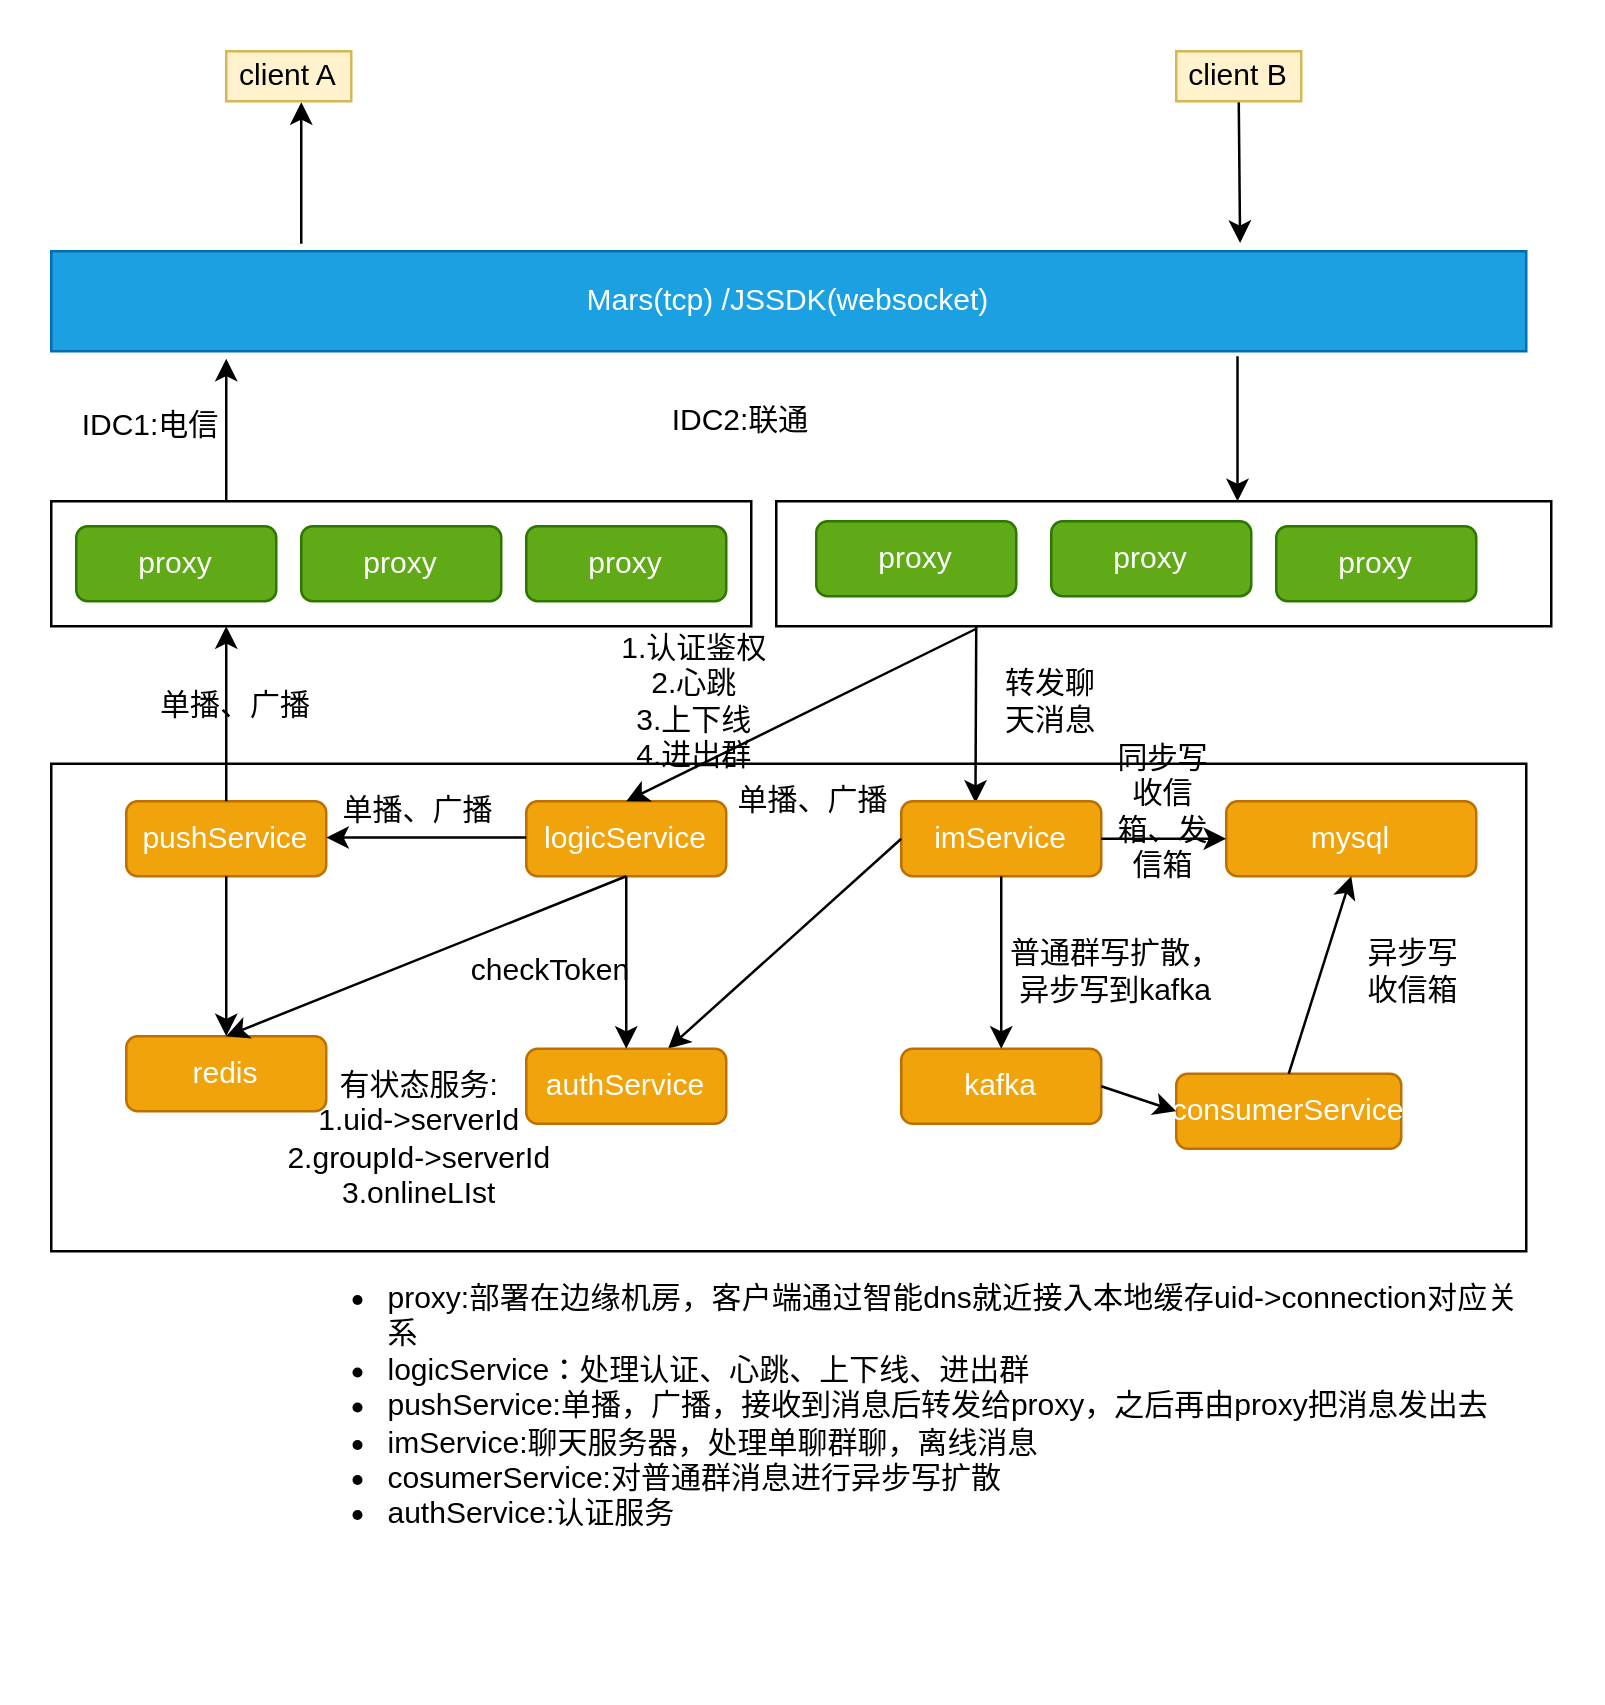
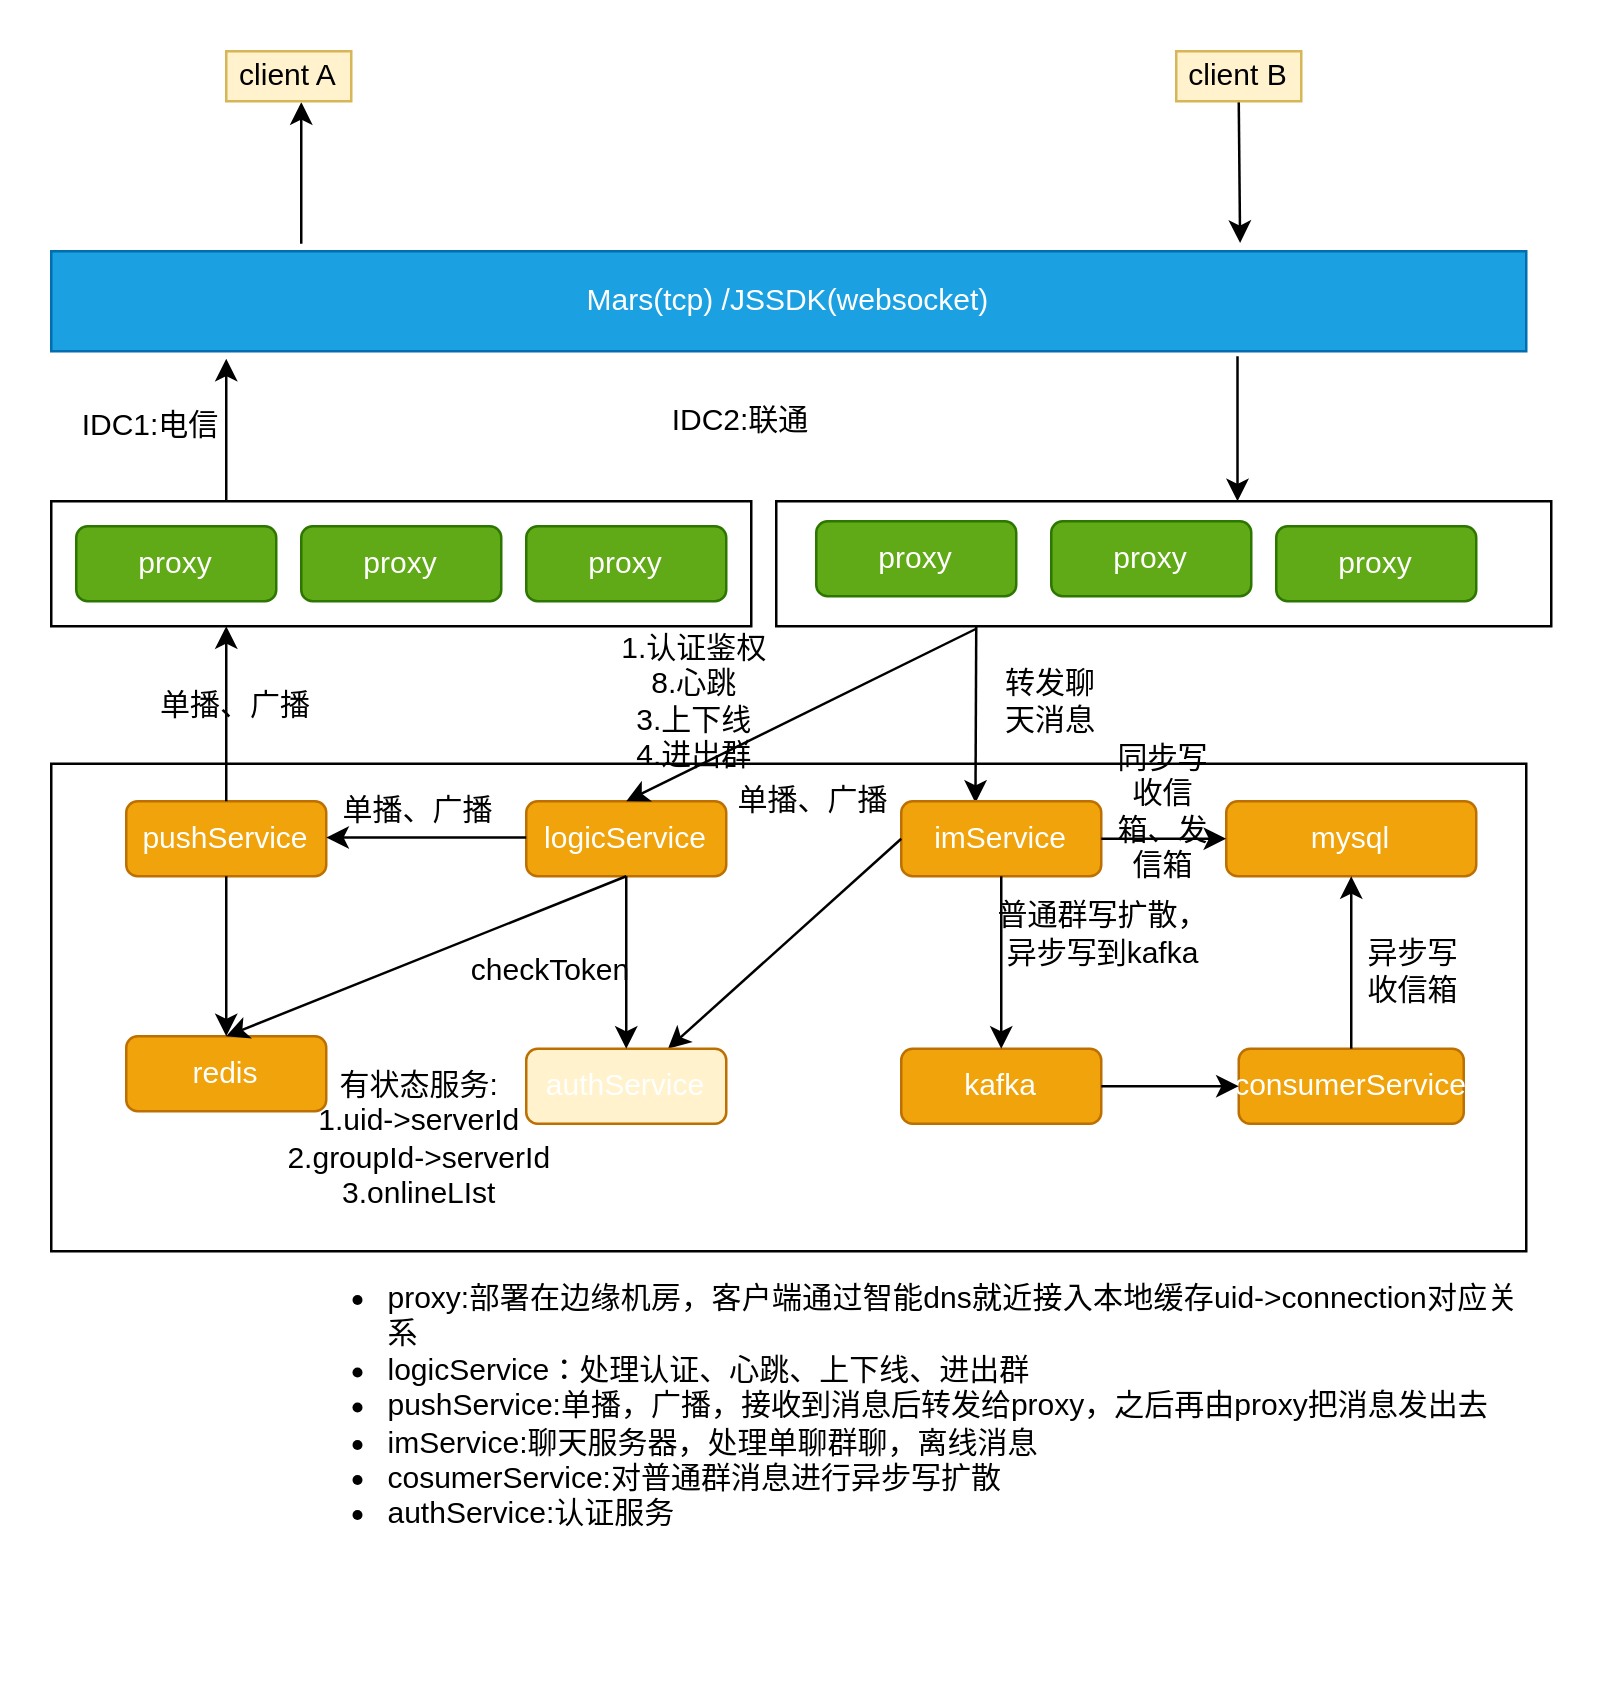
  <mxCell id="0" />
  <mxCell id="1" parent="0" />
  <mxCell id="2" value="" style="rounded=0;whiteSpace=wrap;html=1;" parent="1" vertex="1"><mxGeometry x="20" y="305" width="590" height="195" as="geometry" /></mxCell>
  <mxCell id="3" value="" style="rounded=0;whiteSpace=wrap;html=1;" parent="1" vertex="1"><mxGeometry x="20" y="200" width="280" height="50" as="geometry" /></mxCell>
  <mxCell id="4" value="Mars(tcp) /JSSDK(websocket)" style="rounded=0;whiteSpace=wrap;html=1;fillColor=#1ba1e2;strokeColor=#006EAF;fontColor=#ffffff;" parent="1" vertex="1"><mxGeometry x="20" y="100" width="590" height="40" as="geometry" /></mxCell>
  <mxCell id="5" value="proxy" style="rounded=1;whiteSpace=wrap;html=1;fillColor=#60a917;strokeColor=#2D7600;fontColor=#ffffff;" parent="1" vertex="1"><mxGeometry x="30" y="210" width="80" height="30" as="geometry" /></mxCell>
  <mxCell id="6" value="proxy" style="rounded=1;whiteSpace=wrap;html=1;fillColor=#60a917;strokeColor=#2D7600;fontColor=#ffffff;" parent="1" vertex="1"><mxGeometry x="120" y="210" width="80" height="30" as="geometry" /></mxCell>
  <mxCell id="7" value="IDC1:电信" style="text;html=1;strokeColor=none;fillColor=none;align=center;verticalAlign=middle;whiteSpace=wrap;rounded=0;" parent="1" vertex="1"><mxGeometry x="30" y="160" width="60" height="20" as="geometry" /></mxCell>
  <mxCell id="8" value="" style="rounded=0;whiteSpace=wrap;html=1;" parent="1" vertex="1"><mxGeometry x="310" y="200" width="310" height="50" as="geometry" /></mxCell>
  <mxCell id="9" value="proxy" style="rounded=1;whiteSpace=wrap;html=1;fillColor=#60a917;strokeColor=#2D7600;fontColor=#ffffff;" parent="1" vertex="1"><mxGeometry x="326" y="208" width="80" height="30" as="geometry" /></mxCell>
  <mxCell id="10" value="proxy" style="rounded=1;whiteSpace=wrap;html=1;fillColor=#60a917;strokeColor=#2D7600;fontColor=#ffffff;" parent="1" vertex="1"><mxGeometry x="420" y="208" width="80" height="30" as="geometry" /></mxCell>
  <mxCell id="11" value="IDC2:联通" style="text;html=1;strokeColor=none;fillColor=none;align=center;verticalAlign=middle;whiteSpace=wrap;rounded=0;" parent="1" vertex="1"><mxGeometry x="266" y="158" width="60" height="20" as="geometry" /></mxCell>
  <mxCell id="12" value="logicService" style="rounded=1;whiteSpace=wrap;html=1;fillColor=#f0a30a;strokeColor=#BD7000;fontColor=#ffffff;" parent="1" vertex="1"><mxGeometry x="210" y="320" width="80" height="30" as="geometry" /></mxCell>
  <mxCell id="13" value="redis" style="rounded=1;whiteSpace=wrap;html=1;fillColor=#f0a30a;strokeColor=#BD7000;fontColor=#ffffff;" parent="1" vertex="1"><mxGeometry x="50" y="414" width="80" height="30" as="geometry" /></mxCell>
  <mxCell id="14" value="pushService" style="rounded=1;whiteSpace=wrap;html=1;fillColor=#f0a30a;strokeColor=#BD7000;fontColor=#ffffff;" parent="1" vertex="1"><mxGeometry x="50" y="320" width="80" height="30" as="geometry" /></mxCell>
  <mxCell id="15" value="" style="endArrow=classic;html=1;entryX=0.5;entryY=0;entryDx=0;entryDy=0;" parent="1" target="12" edge="1"><mxGeometry width="50" height="50" relative="1" as="geometry"><mxPoint x="390" y="251" as="sourcePoint" /><mxPoint x="70" y="500" as="targetPoint" /></mxGeometry></mxCell>
  <mxCell id="16" value="" style="endArrow=classic;html=1;entryX=0.371;entryY=0.022;entryDx=0;entryDy=0;entryPerimeter=0;" parent="1" target="18" edge="1"><mxGeometry width="50" height="50" relative="1" as="geometry"><mxPoint x="390" y="250" as="sourcePoint" /><mxPoint x="70" y="500" as="targetPoint" /></mxGeometry></mxCell>
- <mxCell id="17" value="1.认证鉴权&lt;br&gt;2.心跳&lt;br&gt;3.上下线&lt;br&gt;4.进出群" style="text;html=1;strokeColor=none;fillColor=none;align=center;verticalAlign=middle;whiteSpace=wrap;rounded=0;" parent="1" vertex="1"><mxGeometry x="209" y="270" width="137" height="20" as="geometry" /></mxCell>
+ <mxCell id="17" value="1.认证鉴权&lt;br&gt;8.心跳&lt;br&gt;3.上下线&lt;br&gt;4.进出群" style="text;html=1;strokeColor=none;fillColor=none;align=center;verticalAlign=middle;whiteSpace=wrap;rounded=0;" parent="1" vertex="1"><mxGeometry x="209" y="270" width="137" height="20" as="geometry" /></mxCell>
  <mxCell id="18" value="imService" style="rounded=1;whiteSpace=wrap;html=1;fillColor=#f0a30a;strokeColor=#BD7000;fontColor=#ffffff;" parent="1" vertex="1"><mxGeometry x="360" y="320" width="80" height="30" as="geometry" /></mxCell>
  <mxCell id="19" value="转发聊天消息" style="text;html=1;strokeColor=none;fillColor=none;align=center;verticalAlign=middle;whiteSpace=wrap;rounded=0;" parent="1" vertex="1"><mxGeometry x="400" y="270" width="40" height="20" as="geometry" /></mxCell>
  <mxCell id="20" value="" style="endArrow=classic;html=1;exitX=0;exitY=0.5;exitDx=0;exitDy=0;" parent="1" source="18" target="27" edge="1"><mxGeometry width="50" height="50" relative="1" as="geometry"><mxPoint x="20" y="550" as="sourcePoint" /><mxPoint x="70" y="500" as="targetPoint" /></mxGeometry></mxCell>
  <mxCell id="21" value="" style="endArrow=classic;html=1;exitX=0;exitY=0.75;exitDx=0;exitDy=0;entryX=1;entryY=0.75;entryDx=0;entryDy=0;" parent="1" edge="1"><mxGeometry width="50" height="50" relative="1" as="geometry"><mxPoint x="210" y="334.5" as="sourcePoint" /><mxPoint x="130" y="334.5" as="targetPoint" /></mxGeometry></mxCell>
  <mxCell id="22" value="单播、广播" style="text;html=1;strokeColor=none;fillColor=none;align=center;verticalAlign=middle;whiteSpace=wrap;rounded=0;" parent="1" vertex="1"><mxGeometry x="290" y="310" width="70" height="20" as="geometry" /></mxCell>
  <mxCell id="23" value="单播、广播" style="text;html=1;strokeColor=none;fillColor=none;align=center;verticalAlign=middle;whiteSpace=wrap;rounded=0;" parent="1" vertex="1"><mxGeometry x="132" y="314" width="70" height="20" as="geometry" /></mxCell>
  <mxCell id="24" value="" style="endArrow=classic;html=1;exitX=0.5;exitY=0;exitDx=0;exitDy=0;entryX=0.25;entryY=1;entryDx=0;entryDy=0;" parent="1" source="14" target="3" edge="1"><mxGeometry width="50" height="50" relative="1" as="geometry"><mxPoint x="20" y="550" as="sourcePoint" /><mxPoint x="90" y="260" as="targetPoint" /></mxGeometry></mxCell>
  <mxCell id="25" value="单播、广播" style="text;html=1;strokeColor=none;fillColor=none;align=center;verticalAlign=middle;whiteSpace=wrap;rounded=0;" parent="1" vertex="1"><mxGeometry x="59" y="272" width="70" height="20" as="geometry" /></mxCell>
  <mxCell id="26" value="" style="endArrow=classic;html=1;exitX=0.5;exitY=1;exitDx=0;exitDy=0;" parent="1" source="14" target="13" edge="1"><mxGeometry width="50" height="50" relative="1" as="geometry"><mxPoint x="20" y="550" as="sourcePoint" /><mxPoint x="70" y="500" as="targetPoint" /></mxGeometry></mxCell>
- <mxCell id="27" value="authService" style="rounded=1;whiteSpace=wrap;html=1;fillColor=#f0a30a;strokeColor=#BD7000;fontColor=#ffffff;" parent="1" vertex="1"><mxGeometry x="210" y="419" width="80" height="30" as="geometry" /></mxCell>
+ <mxCell id="27" value="authService" style="rounded=1;whiteSpace=wrap;html=1;fillColor=#fff2cc;strokeColor=#BD7000;fontColor=#ffffff;" parent="1" vertex="1"><mxGeometry x="210" y="419" width="80" height="30" as="geometry" /></mxCell>
  <mxCell id="28" value="" style="endArrow=classic;html=1;entryX=0.5;entryY=0;entryDx=0;entryDy=0;exitX=0.5;exitY=1;exitDx=0;exitDy=0;" parent="1" source="12" target="27" edge="1"><mxGeometry width="50" height="50" relative="1" as="geometry"><mxPoint x="20" y="550" as="sourcePoint" /><mxPoint x="70" y="500" as="targetPoint" /></mxGeometry></mxCell>
  <mxCell id="29" value="checkToken" style="text;html=1;strokeColor=none;fillColor=none;align=center;verticalAlign=middle;whiteSpace=wrap;rounded=0;" parent="1" vertex="1"><mxGeometry x="200" y="377.5" width="40" height="20" as="geometry" /></mxCell>
  <mxCell id="30" value="有状态服务:&lt;br&gt;1.uid-&amp;gt;serverId&lt;br&gt;2.groupId-&amp;gt;serverId&lt;br&gt;3.onlineLIst" style="text;html=1;strokeColor=none;fillColor=none;align=center;verticalAlign=middle;whiteSpace=wrap;rounded=0;" parent="1" vertex="1"><mxGeometry x="105.5" y="430" width="123" height="50" as="geometry" /></mxCell>
  <mxCell id="31" value="" style="endArrow=classic;html=1;exitX=0.25;exitY=0;exitDx=0;exitDy=0;" parent="1" source="3" edge="1"><mxGeometry width="50" height="50" relative="1" as="geometry"><mxPoint x="91" y="143" as="sourcePoint" /><mxPoint x="90" y="143" as="targetPoint" /></mxGeometry></mxCell>
  <mxCell id="32" value="" style="endArrow=classic;html=1;entryX=0.75;entryY=0;entryDx=0;entryDy=0;" parent="1" edge="1"><mxGeometry width="50" height="50" relative="1" as="geometry"><mxPoint x="494.5" y="142" as="sourcePoint" /><mxPoint x="494.5" y="200" as="targetPoint" /></mxGeometry></mxCell>
  <mxCell id="33" value="" style="endArrow=classic;html=1;entryX=0.5;entryY=1;entryDx=0;entryDy=0;" parent="1" edge="1"><mxGeometry width="50" height="50" relative="1" as="geometry"><mxPoint x="120" y="97" as="sourcePoint" /><mxPoint x="120" y="40.35" as="targetPoint" /></mxGeometry></mxCell>
  <mxCell id="34" value="" style="endArrow=classic;html=1;exitX=0.5;exitY=1;exitDx=0;exitDy=0;entryX=0.806;entryY=-0.083;entryDx=0;entryDy=0;entryPerimeter=0;" parent="1" source="36" target="4" edge="1"><mxGeometry width="50" height="50" relative="1" as="geometry"><mxPoint x="408" y="40.35" as="sourcePoint" /><mxPoint x="419" y="208" as="targetPoint" /></mxGeometry></mxCell>
  <mxCell id="35" value="client A" style="rounded=0;whiteSpace=wrap;html=1;fillColor=#fff2cc;strokeColor=#d6b656;" parent="1" vertex="1"><mxGeometry x="90" y="20" width="50" height="20" as="geometry" /></mxCell>
  <mxCell id="36" value="client B" style="rounded=0;whiteSpace=wrap;html=1;fillColor=#fff2cc;strokeColor=#d6b656;" parent="1" vertex="1"><mxGeometry x="470" y="20" width="50" height="20" as="geometry" /></mxCell>
  <mxCell id="37" style="edgeStyle=orthogonalEdgeStyle;rounded=0;orthogonalLoop=1;jettySize=auto;html=1;exitX=0.5;exitY=1;exitDx=0;exitDy=0;" parent="1" source="29" target="29" edge="1"><mxGeometry relative="1" as="geometry" /></mxCell>
  <mxCell id="38" value="kafka" style="rounded=1;whiteSpace=wrap;html=1;fillColor=#f0a30a;strokeColor=#BD7000;fontColor=#ffffff;" parent="1" vertex="1"><mxGeometry x="360" y="419" width="80" height="30" as="geometry" /></mxCell>
  <mxCell id="39" value="mysql" style="rounded=1;whiteSpace=wrap;html=1;fillColor=#f0a30a;strokeColor=#BD7000;fontColor=#ffffff;" parent="1" vertex="1"><mxGeometry x="490" y="320" width="100" height="30" as="geometry" /></mxCell>
- <mxCell id="40" value="consumerService" style="rounded=1;whiteSpace=wrap;html=1;fillColor=#f0a30a;strokeColor=#BD7000;fontColor=#ffffff;" parent="1" vertex="1"><mxGeometry x="470" y="429" width="90" height="30" as="geometry" /></mxCell>
+ <mxCell id="40" value="consumerService" style="rounded=1;whiteSpace=wrap;html=1;fillColor=#f0a30a;strokeColor=#BD7000;fontColor=#ffffff;" parent="1" vertex="1"><mxGeometry x="495" y="419" width="90" height="30" as="geometry" /></mxCell>
  <mxCell id="41" value="" style="endArrow=classic;html=1;exitX=0.5;exitY=1;exitDx=0;exitDy=0;" parent="1" source="18" target="38" edge="1"><mxGeometry width="50" height="50" relative="1" as="geometry"><mxPoint x="433" y="550" as="sourcePoint" /><mxPoint x="483" y="500" as="targetPoint" /></mxGeometry></mxCell>
  <mxCell id="42" value="" style="endArrow=classic;html=1;exitX=1;exitY=0.5;exitDx=0;exitDy=0;" parent="1" source="18" target="39" edge="1"><mxGeometry width="50" height="50" relative="1" as="geometry"><mxPoint x="20" y="550" as="sourcePoint" /><mxPoint x="70" y="500" as="targetPoint" /></mxGeometry></mxCell>
  <mxCell id="43" value="" style="endArrow=classic;html=1;exitX=0.5;exitY=0;exitDx=0;exitDy=0;entryX=0.5;entryY=1;entryDx=0;entryDy=0;" parent="1" source="40" target="39" edge="1"><mxGeometry width="50" height="50" relative="1" as="geometry"><mxPoint x="20" y="550" as="sourcePoint" /><mxPoint x="70" y="500" as="targetPoint" /></mxGeometry></mxCell>
  <mxCell id="44" value="proxy" style="rounded=1;whiteSpace=wrap;html=1;fillColor=#60a917;strokeColor=#2D7600;fontColor=#ffffff;" parent="1" vertex="1"><mxGeometry x="510" y="210" width="80" height="30" as="geometry" /></mxCell>
  <mxCell id="45" value="proxy" style="rounded=1;whiteSpace=wrap;html=1;fillColor=#60a917;strokeColor=#2D7600;fontColor=#ffffff;" parent="1" vertex="1"><mxGeometry x="210" y="210" width="80" height="30" as="geometry" /></mxCell>
  <mxCell id="46" style="edgeStyle=orthogonalEdgeStyle;rounded=0;orthogonalLoop=1;jettySize=auto;html=1;exitX=0.5;exitY=1;exitDx=0;exitDy=0;" parent="1" edge="1"><mxGeometry relative="1" as="geometry"><mxPoint x="325" y="397.5" as="sourcePoint" /><mxPoint x="325" y="397.5" as="targetPoint" /></mxGeometry></mxCell>
- <mxCell id="47" value="普通群写扩散，异步写到kafka" style="text;html=1;strokeColor=none;fillColor=none;align=center;verticalAlign=middle;whiteSpace=wrap;rounded=0;" parent="1" vertex="1"><mxGeometry x="401" y="377.5" width="90" height="20" as="geometry" /></mxCell>
+ <mxCell id="47" value="普通群写扩散，异步写到kafka" style="text;html=1;strokeColor=none;fillColor=none;align=center;verticalAlign=middle;whiteSpace=wrap;rounded=0;" parent="1" vertex="1"><mxGeometry x="396" y="362.5" width="90" height="20" as="geometry" /></mxCell>
  <mxCell id="48" value="异步写收信箱" style="text;html=1;strokeColor=none;fillColor=none;align=center;verticalAlign=middle;whiteSpace=wrap;rounded=0;" parent="1" vertex="1"><mxGeometry x="545" y="377.5" width="40" height="20" as="geometry" /></mxCell>
  <mxCell id="49" value="同步写收信箱、发信箱" style="text;html=1;strokeColor=none;fillColor=none;align=center;verticalAlign=middle;whiteSpace=wrap;rounded=0;" parent="1" vertex="1"><mxGeometry x="445" y="314" width="40" height="20" as="geometry" /></mxCell>
  <mxCell id="50" value="&lt;div style=&quot;text-align: justify&quot;&gt;&lt;ul&gt;&lt;li&gt;&lt;span style=&quot;font-weight: normal&quot;&gt;&lt;font style=&quot;font-size: 12px&quot;&gt;proxy:部署在边缘机房，客户端通过智能dns就近接入本地缓存uid-&amp;gt;connection对应关系&lt;/font&gt;&lt;/span&gt;&lt;/li&gt;&lt;li&gt;&lt;span&gt;logicService：处理认证、心跳、上下线、进出群&lt;/span&gt;&lt;/li&gt;&lt;li&gt;&lt;span&gt;pushService:单播，广播，接收到消息后转发给proxy，之后再由proxy把消息发出去&lt;/span&gt;&lt;/li&gt;&lt;li&gt;imService:聊天服务器，处理单聊群聊，离线消息&lt;/li&gt;&lt;li&gt;cosumerService:对普通群消息进行异步写扩散&lt;/li&gt;&lt;li&gt;&lt;span&gt;authService:认证服务&lt;/span&gt;&lt;/li&gt;&lt;/ul&gt;&lt;/div&gt;&lt;div style=&quot;text-align: justify&quot;&gt;&lt;span style=&quot;font-weight: normal&quot;&gt;&lt;font style=&quot;font-size: 12px&quot;&gt;&lt;br&gt;&lt;/font&gt;&lt;/span&gt;&lt;/div&gt;" style="text;html=1;strokeColor=none;fillColor=none;spacing=5;spacingTop=-20;whiteSpace=wrap;overflow=hidden;rounded=0;" parent="1" vertex="1"><mxGeometry x="110" y="510" width="500" height="150" as="geometry" /></mxCell>
  <mxCell id="51" value="" style="endArrow=classic;html=1;entryX=0.5;entryY=0;entryDx=0;entryDy=0;" parent="1" target="13" edge="1"><mxGeometry width="50" height="50" relative="1" as="geometry"><mxPoint x="250" y="350" as="sourcePoint" /><mxPoint x="70" y="660" as="targetPoint" /></mxGeometry></mxCell>
  <mxCell id="52" value="" style="endArrow=classic;html=1;entryX=0;entryY=0.5;entryDx=0;entryDy=0;" parent="1" target="40" edge="1"><mxGeometry width="50" height="50" relative="1" as="geometry"><mxPoint x="440" y="434" as="sourcePoint" /><mxPoint x="300" y="390" as="targetPoint" /></mxGeometry></mxCell>
